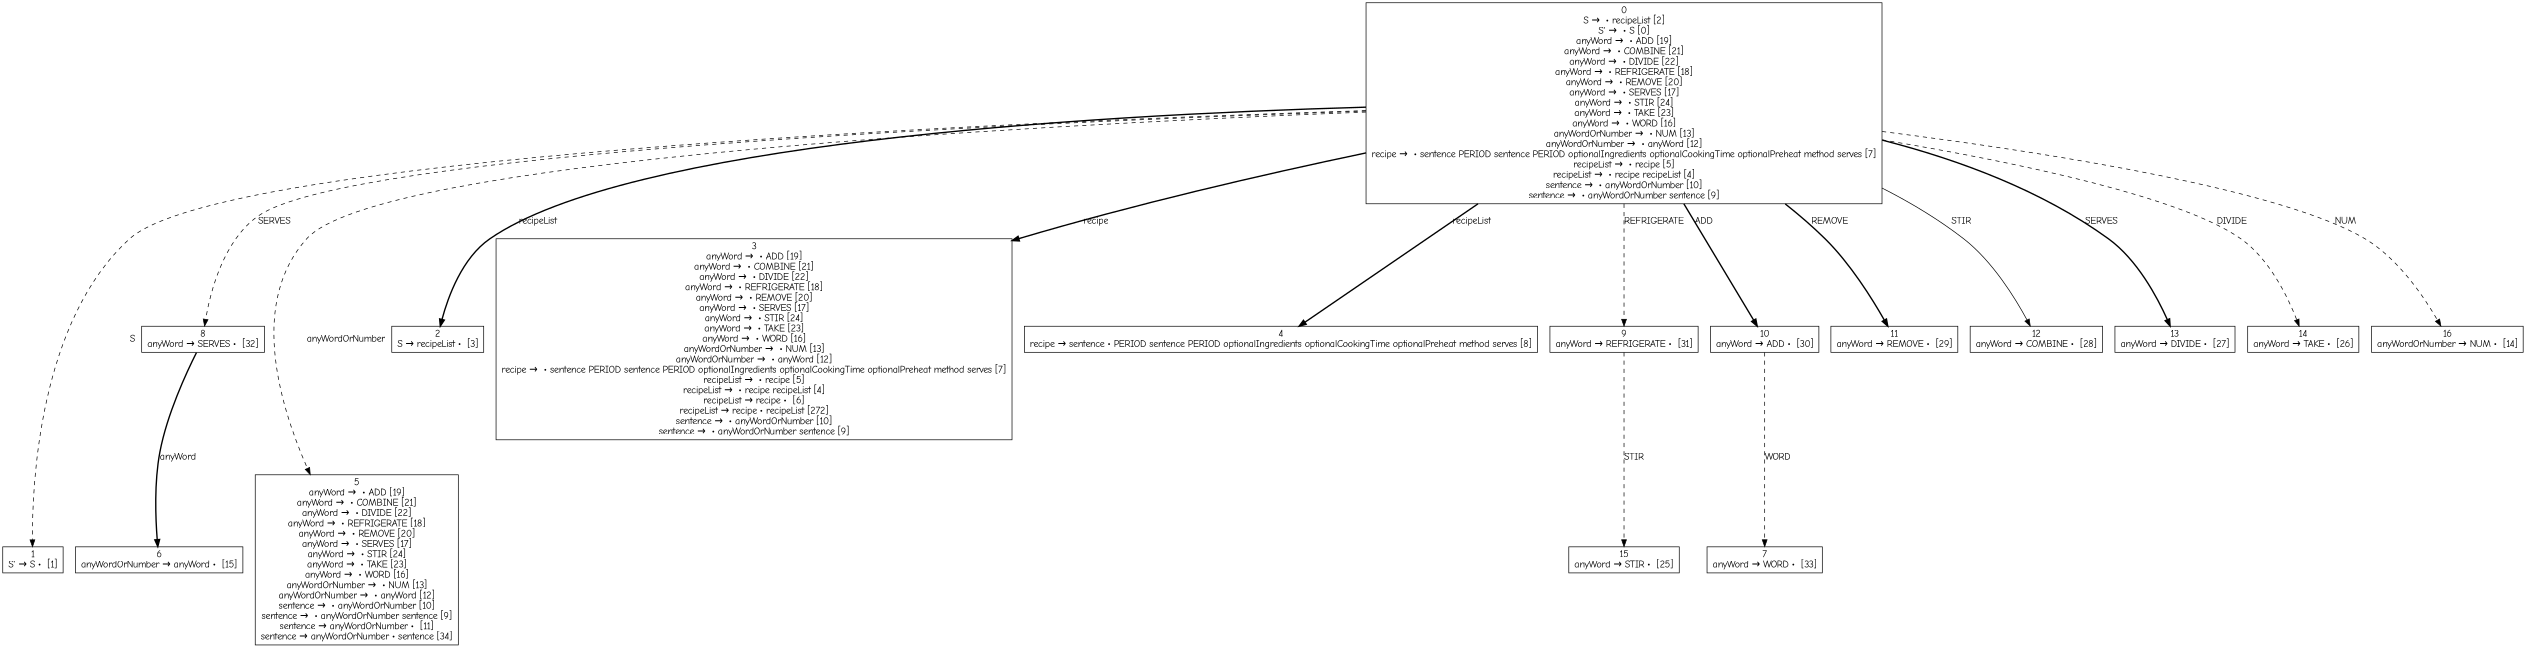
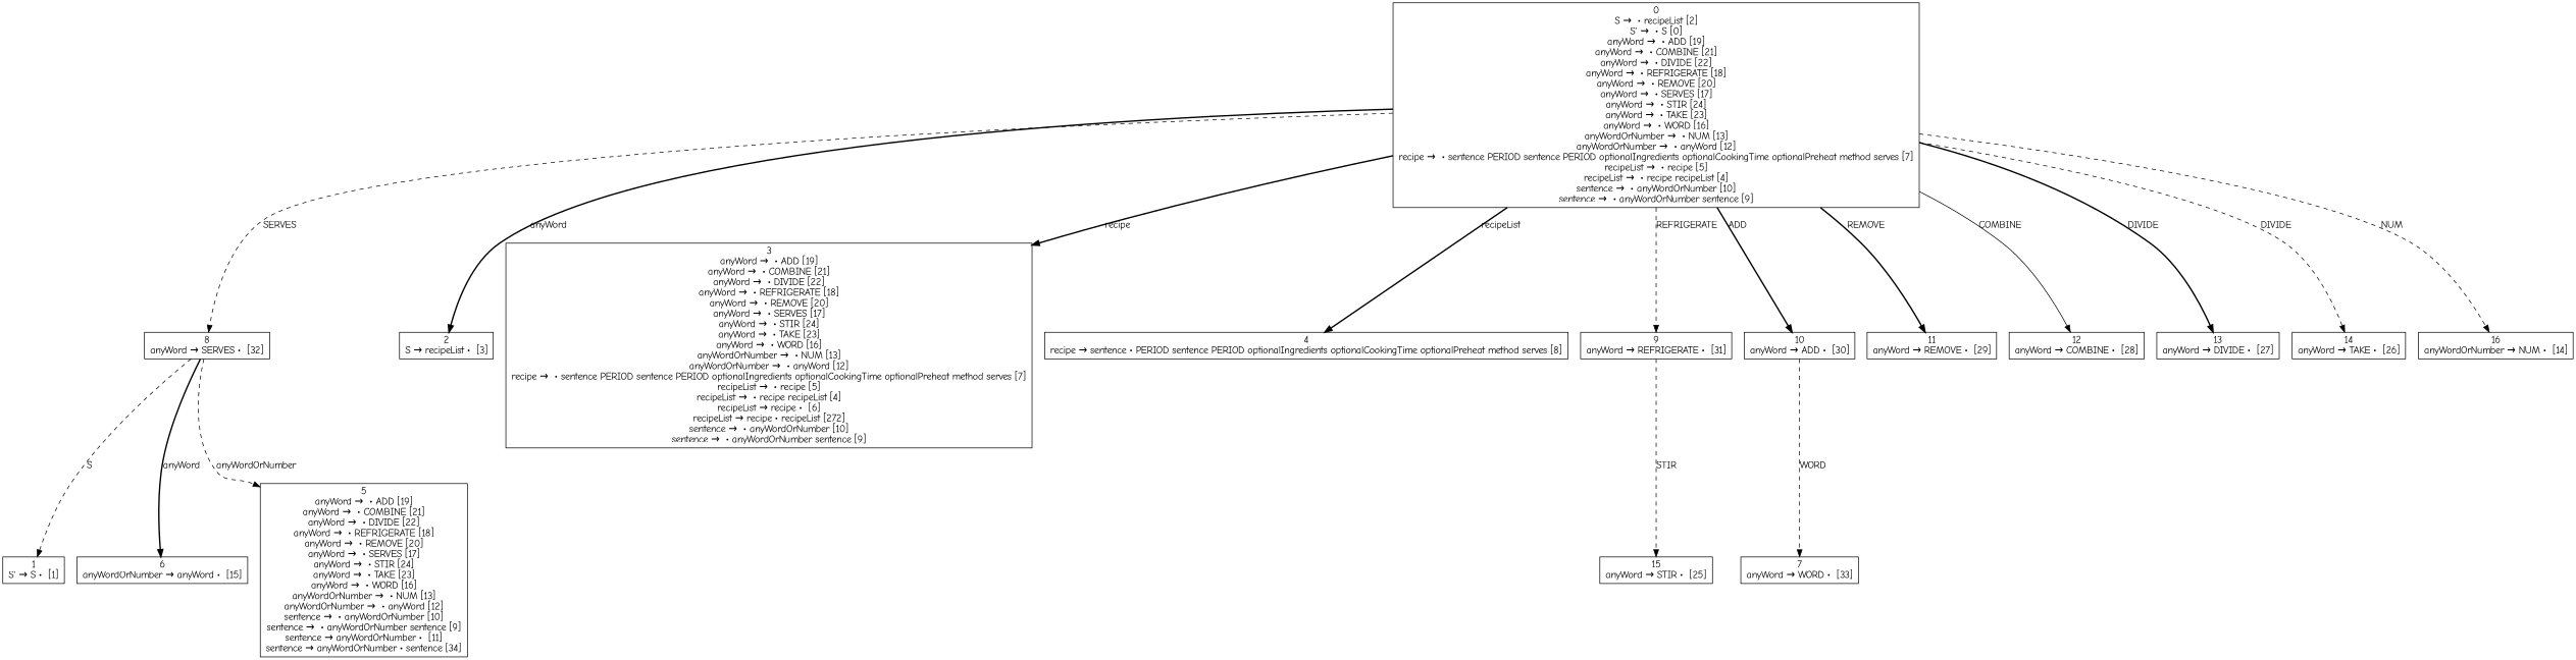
  digraph {
    fontname="Comic Neue"
    node [fontname="Comic Neue" shape=box]
    edge [fontname="Comic Neue" style=dashed]
    n1 [label=<0<br />S →  • recipeList [2]<br />S' →  • S [0]<br />anyWord →  • ADD [19]<br />anyWord →  • COMBINE [21]<br />anyWord →  • DIVIDE [22]<br />anyWord →  • REFRIGERATE [18]<br />anyWord →  • REMOVE [20]<br />anyWord →  • SERVES [17]<br />anyWord →  • STIR [24]<br />anyWord →  • TAKE [23]<br />anyWord →  • WORD [16]<br />anyWordOrNumber →  • NUM [13]<br />anyWordOrNumber →  • anyWord [12]<br />recipe →  • sentence PERIOD sentence PERIOD optionalIngredients optionalCookingTime optionalPreheat method serves [7]<br />recipeList →  • recipe [5]<br />recipeList →  • recipe recipeList [4]<br />sentence →  • anyWordOrNumber [10]<br />sentence →  • anyWordOrNumber sentence [9]>]
    n2 [label=<1<br />S' → S •  [1]>]
    n3 [label=<2<br />S → recipeList •  [3]>]
    n4 [label=<3<br />anyWord →  • ADD [19]<br />anyWord →  • COMBINE [21]<br />anyWord →  • DIVIDE [22]<br />anyWord →  • REFRIGERATE [18]<br />anyWord →  • REMOVE [20]<br />anyWord →  • SERVES [17]<br />anyWord →  • STIR [24]<br />anyWord →  • TAKE [23]<br />anyWord →  • WORD [16]<br />anyWordOrNumber →  • NUM [13]<br />anyWordOrNumber →  • anyWord [12]<br />recipe →  • sentence PERIOD sentence PERIOD optionalIngredients optionalCookingTime optionalPreheat method serves [7]<br />recipeList →  • recipe [5]<br />recipeList →  • recipe recipeList [4]<br />recipeList → recipe •  [6]<br />recipeList → recipe • recipeList [272]<br />sentence →  • anyWordOrNumber [10]<br />sentence →  • anyWordOrNumber sentence [9]>]
    n5 [label=<4<br />recipe → sentence • PERIOD sentence PERIOD optionalIngredients optionalCookingTime optionalPreheat method serves [8]>]
    n6 [label=<5<br />anyWord →  • ADD [19]<br />anyWord →  • COMBINE [21]<br />anyWord →  • DIVIDE [22]<br />anyWord →  • REFRIGERATE [18]<br />anyWord →  • REMOVE [20]<br />anyWord →  • SERVES [17]<br />anyWord →  • STIR [24]<br />anyWord →  • TAKE [23]<br />anyWord →  • WORD [16]<br />anyWordOrNumber →  • NUM [13]<br />anyWordOrNumber →  • anyWord [12]<br />sentence →  • anyWordOrNumber [10]<br />sentence →  • anyWordOrNumber sentence [9]<br />sentence → anyWordOrNumber •  [11]<br />sentence → anyWordOrNumber • sentence [34]>]
    n7 [label=<8<br />anyWord → SERVES •  [32]>]
    n8 [label=<9<br />anyWord → REFRIGERATE •  [31]>]
    n9 [label=<10<br />anyWord → ADD •  [30]>]
    n10 [label=<11<br />anyWord → REMOVE •  [29]>]
    n11 [label=<12<br />anyWord → COMBINE •  [28]>]
    n12 [label=<13<br />anyWord → DIVIDE •  [27]>]
    n13 [label=<14<br />anyWord → TAKE •  [26]>]
    n14 [label=<16<br />anyWordOrNumber → NUM •  [14]>]
    n15 [label=<6<br />anyWordOrNumber → anyWord •  [15]>]
    n16 [label=<7<br />anyWord → WORD •  [33]>]
    n17 [label=<15<br />anyWord → STIR •  [25]>]
-   n1 -> n2 [label=S]
-   n1 -> n3 [label=recipeList style=bold]
+   n7 -> n2 [label=S]
+   n1 -> n3 [label=anyWord style=bold]
    n1 -> n4 [label=recipe style=bold]
    n1 -> n5 [label=recipeList style=bold]
-   n1 -> n6 [label=anyWordOrNumber]
+   n7 -> n6 [label=anyWordOrNumber]
    n1 -> n7 [label=SERVES]
    n1 -> n8 [label=REFRIGERATE]
    n1 -> n9 [label=ADD style=bold]
    n1 -> n10 [label=REMOVE style=bold]
-   n1 -> n11 [label=STIR style=solid]
-   n1 -> n12 [label=SERVES style=bold]
+   n1 -> n11 [label=COMBINE style=solid]
+   n1 -> n12 [label=DIVIDE style=bold]
    n1 -> n13 [label=DIVIDE]
    n1 -> n14 [label=NUM]
    n7 -> n15 [label=anyWord style=bold]
    n8 -> n17 [label=STIR]
    n9 -> n16 [label=WORD]
  }
